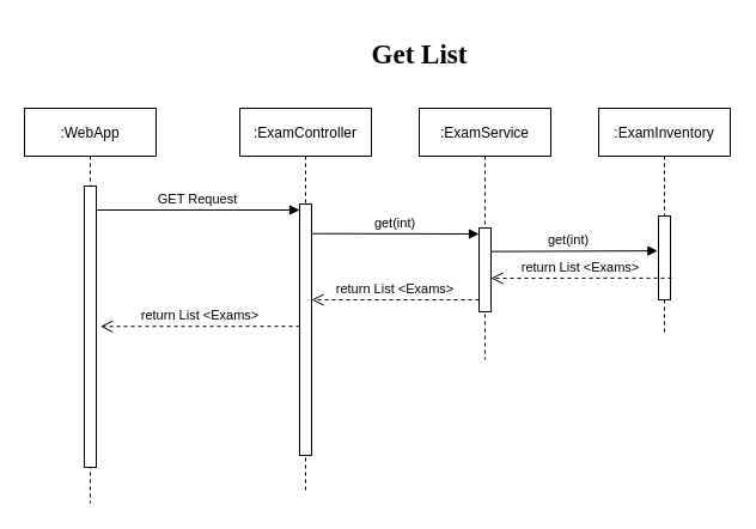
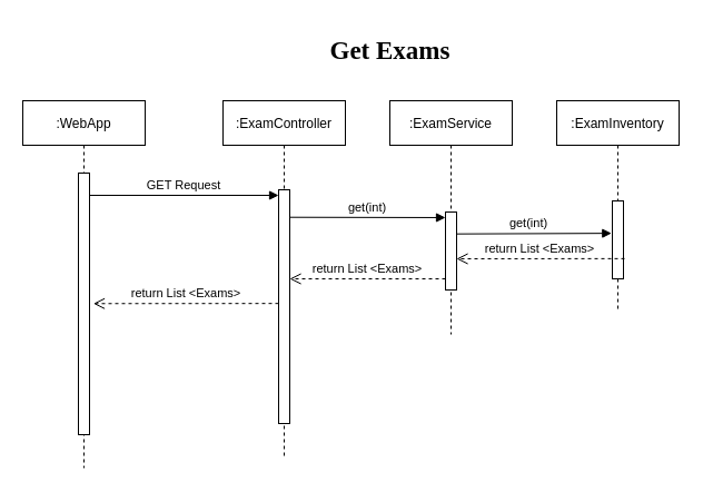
  <mxCell id="0" />
  <mxCell id="1" parent="0" />
  <mxCell id="2" value=":WebApp" style="shape=umlLifeline;perimeter=lifelinePerimeter;container=1;collapsible=0;recursiveResize=0;rounded=0;shadow=0;strokeWidth=1;" parent="1" vertex="1"><mxGeometry x="20" y="90" width="110" height="330" as="geometry" /></mxCell>
  <mxCell id="3" value="" style="points=[];perimeter=orthogonalPerimeter;rounded=0;shadow=0;strokeWidth=1;" parent="2" vertex="1"><mxGeometry x="50" y="65" width="10" height="235" as="geometry" /></mxCell>
  <mxCell id="4" value=":ExamController" style="shape=umlLifeline;perimeter=lifelinePerimeter;container=1;collapsible=0;recursiveResize=0;rounded=0;shadow=0;strokeWidth=1;" parent="1" vertex="1"><mxGeometry x="200" y="90" width="110" height="320" as="geometry" /></mxCell>
  <mxCell id="5" value="" style="points=[];perimeter=orthogonalPerimeter;rounded=0;shadow=0;strokeWidth=1;" parent="4" vertex="1"><mxGeometry x="50" y="80" width="10" height="210" as="geometry" /></mxCell>
  <mxCell id="6" value="return List &lt;Exams&gt;" style="verticalAlign=bottom;endArrow=open;dashed=1;endSize=8;shadow=0;strokeWidth=1;exitX=0.1;exitY=0.654;exitDx=0;exitDy=0;exitPerimeter=0;entryX=1.348;entryY=0.499;entryDx=0;entryDy=0;entryPerimeter=0;" parent="4" target="3" edge="1"><mxGeometry relative="1" as="geometry"><mxPoint x="-90" y="182.16" as="targetPoint" /><mxPoint x="50" y="182.16" as="sourcePoint" /></mxGeometry></mxCell>
  <mxCell id="7" value="GET Request" style="verticalAlign=bottom;endArrow=block;entryX=0;entryY=0;shadow=0;strokeWidth=1;" parent="1" edge="1"><mxGeometry relative="1" as="geometry"><mxPoint x="80" y="175" as="sourcePoint" /><mxPoint x="250" y="175" as="targetPoint" /></mxGeometry></mxCell>
- <mxCell id="8" value="&lt;h1&gt;&lt;font face=&quot;Tahoma&quot;&gt;&lt;span style=&quot;font-size: 23px&quot;&gt;Get List&lt;/span&gt;&lt;/font&gt;&lt;/h1&gt;" style="text;html=1;align=center;verticalAlign=middle;resizable=0;points=[];autosize=1;" parent="1" vertex="1"><mxGeometry x="280" y="20" width="140" height="50" as="geometry" /></mxCell>
+ <mxCell id="8" value="&lt;h1&gt;&lt;font face=&quot;Tahoma&quot;&gt;&lt;span style=&quot;font-size: 23px&quot;&gt;Get Exams&lt;/span&gt;&lt;/font&gt;&lt;/h1&gt;" style="text;html=1;align=center;verticalAlign=middle;resizable=0;points=[];autosize=1;" parent="1" vertex="1"><mxGeometry x="280" y="20" width="140" height="50" as="geometry" /></mxCell>
  <mxCell id="9" value=":ExamInventory" style="shape=umlLifeline;perimeter=lifelinePerimeter;container=1;collapsible=0;recursiveResize=0;rounded=0;shadow=0;strokeWidth=1;" parent="1" vertex="1"><mxGeometry x="500" y="90" width="110" height="190" as="geometry" /></mxCell>
  <mxCell id="10" value="" style="points=[];perimeter=orthogonalPerimeter;rounded=0;shadow=0;strokeWidth=1;" parent="9" vertex="1"><mxGeometry x="50" y="90" width="10" height="70" as="geometry" /></mxCell>
  <mxCell id="11" value="get(int)" style="verticalAlign=bottom;endArrow=block;shadow=0;strokeWidth=1;entryX=-0.071;entryY=0.416;entryDx=0;entryDy=0;entryPerimeter=0;" parent="9" target="10" edge="1"><mxGeometry relative="1" as="geometry"><mxPoint x="-100" y="119.71" as="sourcePoint" /><mxPoint x="55" y="120" as="targetPoint" /></mxGeometry></mxCell>
  <mxCell id="12" value=":ExamService" style="shape=umlLifeline;perimeter=lifelinePerimeter;container=1;collapsible=0;recursiveResize=0;rounded=0;shadow=0;strokeWidth=1;" parent="1" vertex="1"><mxGeometry x="350" y="90" width="110" height="210" as="geometry" /></mxCell>
  <mxCell id="13" value="" style="points=[];perimeter=orthogonalPerimeter;rounded=0;shadow=0;strokeWidth=1;" parent="12" vertex="1"><mxGeometry x="50" y="100" width="10" height="70" as="geometry" /></mxCell>
  <mxCell id="14" value="get(int)" style="verticalAlign=bottom;endArrow=block;shadow=0;strokeWidth=1;" parent="12" edge="1"><mxGeometry relative="1" as="geometry"><mxPoint x="-90" y="104.71" as="sourcePoint" /><mxPoint x="50" y="105" as="targetPoint" /></mxGeometry></mxCell>
  <mxCell id="15" value="return List &lt;Exams&gt;" style="verticalAlign=bottom;endArrow=open;dashed=1;endSize=8;shadow=0;strokeWidth=1;exitX=0.1;exitY=0.654;exitDx=0;exitDy=0;exitPerimeter=0;" parent="12" edge="1"><mxGeometry relative="1" as="geometry"><mxPoint x="-90" y="160" as="targetPoint" /><mxPoint x="50" y="160" as="sourcePoint" /></mxGeometry></mxCell>
  <mxCell id="16" value="return List &lt;Exams&gt;" style="verticalAlign=bottom;endArrow=open;dashed=1;endSize=8;shadow=0;strokeWidth=1;exitX=0.1;exitY=0.654;exitDx=0;exitDy=0;exitPerimeter=0;" parent="1" edge="1"><mxGeometry relative="1" as="geometry"><mxPoint x="410" y="232" as="targetPoint" /><mxPoint x="561" y="231.86" as="sourcePoint" /></mxGeometry></mxCell>
